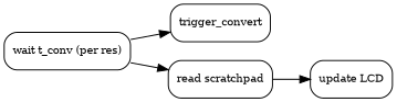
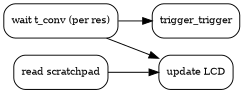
  digraph {
    rankdir=LR
    node [fontsize=10 shape=box style=rounded]
-   n1 [label=trigger_convert]
+   n1 [label=trigger_trigger]
    n2 [label="wait t_conv (per res)"]
    n3 [label="read scratchpad"]
    n4 [label="update LCD"]
    n2 -> n1
-   n2 -> n3
+   n2 -> n4
    n3 -> n4
  }
